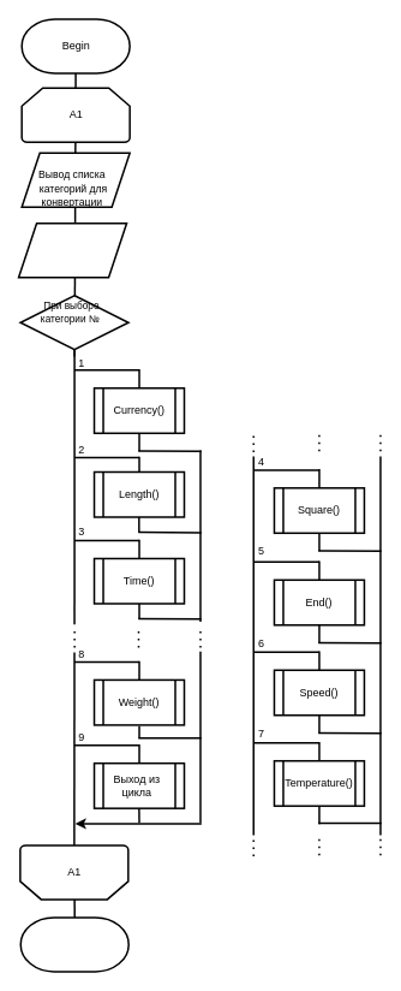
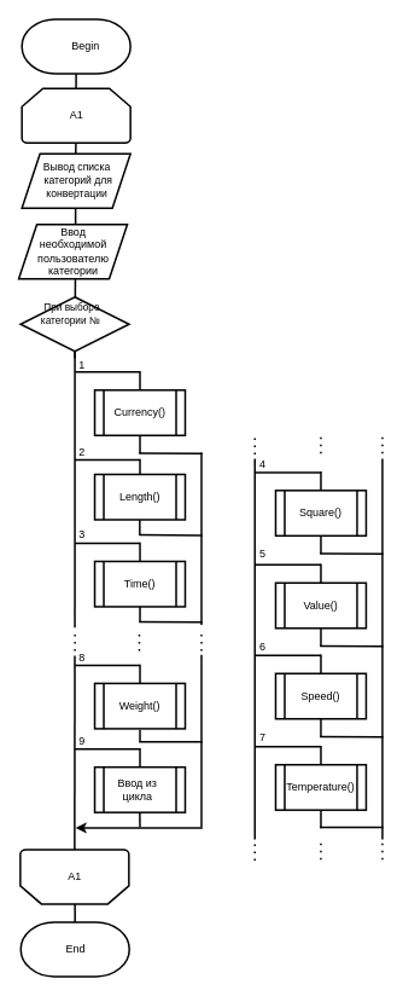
  <mxCell id="0" />
  <mxCell id="1" parent="0" />
  <mxCell id="2" value="" style="endArrow=none;html=1;strokeWidth=2;exitX=0.5;exitY=1;exitDx=0;exitDy=0;" edge="1" parent="1"><mxGeometry width="50" height="50" relative="1" as="geometry"><mxPoint x="154" y="666" as="sourcePoint" /><mxPoint x="154" y="686" as="targetPoint" /></mxGeometry></mxCell>
  <mxCell id="3" value="" style="endArrow=none;html=1;fontSize=11;strokeWidth=2;exitX=0.5;exitY=0;exitDx=0;exitDy=0;exitPerimeter=0;entryX=0.5;entryY=1;entryDx=0;entryDy=0;entryPerimeter=0;" edge="1" parent="1" source="82" target="81"><mxGeometry width="50" height="50" relative="1" as="geometry"><mxPoint x="91.75" y="947" as="sourcePoint" /><mxPoint x="82.75" y="932" as="targetPoint" /></mxGeometry></mxCell>
  <mxCell id="4" value="" style="endArrow=none;html=1;strokeWidth=2;exitX=0.5;exitY=1;exitDx=0;exitDy=0;" edge="1" parent="1"><mxGeometry width="50" height="50" relative="1" as="geometry"><mxPoint x="153.76" y="570" as="sourcePoint" /><mxPoint x="153.76" y="590" as="targetPoint" /></mxGeometry></mxCell>
  <mxCell id="5" value="" style="endArrow=none;html=1;strokeWidth=2;" edge="1" parent="1"><mxGeometry width="50" height="50" relative="1" as="geometry"><mxPoint x="154" y="818" as="sourcePoint" /><mxPoint x="154" y="804.62" as="targetPoint" /></mxGeometry></mxCell>
  <mxCell id="6" value="" style="endArrow=classic;html=1;fontSize=11;strokeWidth=2;" edge="1" parent="1"><mxGeometry width="50" height="50" relative="1" as="geometry"><mxPoint x="223.15" y="913" as="sourcePoint" /><mxPoint x="82.852" y="913" as="targetPoint" /></mxGeometry></mxCell>
  <mxCell id="7" value="" style="endArrow=none;html=1;strokeWidth=2;startArrow=none;exitX=0.502;exitY=0.983;exitDx=0;exitDy=0;exitPerimeter=0;" parent="1" edge="1" target="8" source="17"><mxGeometry width="50" height="50" relative="1" as="geometry"><mxPoint x="84" y="410.75" as="sourcePoint" /><mxPoint x="82" y="17.25" as="targetPoint" /></mxGeometry></mxCell>
  <mxCell id="8" value="" style="strokeWidth=2;html=1;shape=mxgraph.flowchart.terminator;whiteSpace=wrap;" parent="1" vertex="1"><mxGeometry x="23.5" y="20.75" width="120" height="60" as="geometry" /></mxCell>
- <mxCell id="9" value="Begin" style="text;html=1;strokeColor=none;fillColor=none;align=center;verticalAlign=middle;whiteSpace=wrap;rounded=0;" parent="1" vertex="1"><mxGeometry x="64" y="40.75" width="40" height="20" as="geometry" /></mxCell>
+ <mxCell id="9" value="Begin" style="text;html=1;strokeColor=none;fillColor=none;align=center;verticalAlign=middle;whiteSpace=wrap;rounded=0;" parent="1" vertex="1"><mxGeometry x="74" y="40.75" width="40" height="20" as="geometry" /></mxCell>
  <mxCell id="10" value="" style="shape=parallelogram;perimeter=parallelogramPerimeter;whiteSpace=wrap;html=1;fixedSize=1;strokeWidth=2;" parent="1" vertex="1"><mxGeometry x="23.5" y="169.25" width="120" height="60" as="geometry" /></mxCell>
- <mxCell id="11" value="&lt;font style=&quot;font-size: 11.5px&quot;&gt;Вывод списка&lt;br&gt;&amp;nbsp;категорий для конвертации&lt;br&gt;&lt;/font&gt;" style="text;html=1;strokeColor=none;fillColor=none;align=center;verticalAlign=middle;whiteSpace=wrap;rounded=0;strokeWidth=2;" parent="1" vertex="1"><mxGeometry x="26.5" y="199.25" width="104.5" height="20" as="geometry" /></mxCell>
+ <mxCell id="11" value="&lt;font style=&quot;font-size: 11.5px&quot;&gt;Вывод списка&lt;br&gt;&amp;nbsp;категорий для конвертации&lt;br&gt;&lt;/font&gt;" style="text;html=1;strokeColor=none;fillColor=none;align=center;verticalAlign=middle;whiteSpace=wrap;rounded=0;strokeWidth=2;" parent="1" vertex="1"><mxGeometry x="31.5" y="189.25" width="104.5" height="20" as="geometry" /></mxCell>
  <mxCell id="12" style="edgeStyle=orthogonalEdgeStyle;rounded=0;orthogonalLoop=1;jettySize=auto;html=1;exitX=0.5;exitY=1;exitDx=0;exitDy=0;entryX=0.5;entryY=1;entryDx=0;entryDy=0;" parent="1" edge="1"><mxGeometry relative="1" as="geometry"><mxPoint x="278" y="590.68" as="targetPoint" /><mxPoint x="278" y="590.68" as="sourcePoint" /></mxGeometry></mxCell>
  <mxCell id="13" value="" style="strokeWidth=2;html=1;shape=mxgraph.flowchart.loop_limit;whiteSpace=wrap;" vertex="1" parent="1"><mxGeometry x="23.5" y="97.25" width="120" height="60" as="geometry" /></mxCell>
  <mxCell id="14" value="A1&lt;br&gt;" style="text;html=1;strokeColor=none;fillColor=none;align=center;verticalAlign=middle;whiteSpace=wrap;rounded=0;" vertex="1" parent="1"><mxGeometry x="63.5" y="117.25" width="40" height="20" as="geometry" /></mxCell>
  <mxCell id="15" value="" style="shape=parallelogram;perimeter=parallelogramPerimeter;whiteSpace=wrap;html=1;fixedSize=1;strokeWidth=2;" vertex="1" parent="1"><mxGeometry x="20" y="247.25" width="120" height="60" as="geometry" /></mxCell>
+ <mxCell id="16" value="Ввод необходимой пользователю категории" style="text;html=1;strokeColor=none;fillColor=none;align=center;verticalAlign=middle;whiteSpace=wrap;rounded=0;" vertex="1" parent="1"><mxGeometry x="27.75" y="247.25" width="104.5" height="60" as="geometry" /></mxCell>
  <mxCell id="17" value="" style="rhombus;whiteSpace=wrap;html=1;strokeWidth=2;" vertex="1" parent="1"><mxGeometry x="22" y="327.25" width="120" height="60" as="geometry" /></mxCell>
  <mxCell id="18" value="При выборе категории №&amp;nbsp;" style="text;html=1;strokeColor=none;fillColor=none;align=center;verticalAlign=middle;whiteSpace=wrap;rounded=0;fontSize=11;" vertex="1" parent="1"><mxGeometry x="39" y="336.25" width="80" height="20" as="geometry" /></mxCell>
  <mxCell id="19" value="" style="endArrow=none;html=1;strokeWidth=2;startArrow=none;" edge="1" parent="1"><mxGeometry width="50" height="50" relative="1" as="geometry"><mxPoint x="222" y="722" as="sourcePoint" /><mxPoint x="222" y="912" as="targetPoint" /></mxGeometry></mxCell>
  <mxCell id="20" value="" style="endArrow=none;html=1;strokeWidth=2;entryX=0;entryY=1;entryDx=0;entryDy=0;" edge="1" parent="1"><mxGeometry width="50" height="50" relative="1" as="geometry"><mxPoint x="154" y="410" as="sourcePoint" /><mxPoint x="82" y="410" as="targetPoint" /></mxGeometry></mxCell>
  <mxCell id="21" value="" style="endArrow=none;html=1;strokeWidth=2;" edge="1" parent="1"><mxGeometry width="50" height="50" relative="1" as="geometry"><mxPoint x="154" y="439" as="sourcePoint" /><mxPoint x="154" y="409" as="targetPoint" /></mxGeometry></mxCell>
  <mxCell id="22" value="" style="shape=process;whiteSpace=wrap;html=1;backgroundOutline=1;strokeWidth=2;direction=east;" vertex="1" parent="1"><mxGeometry x="104" y="430" width="100" height="50" as="geometry" /></mxCell>
  <mxCell id="23" style="edgeStyle=orthogonalEdgeStyle;rounded=0;orthogonalLoop=1;jettySize=auto;html=1;exitX=0.5;exitY=1;exitDx=0;exitDy=0;strokeWidth=2;" edge="1" parent="1" source="18" target="18"><mxGeometry relative="1" as="geometry" /></mxCell>
  <mxCell id="24" value="" style="endArrow=none;html=1;strokeWidth=2;exitX=0.5;exitY=1;exitDx=0;exitDy=0;exitPerimeter=0;" edge="1" parent="1"><mxGeometry width="50" height="50" relative="1" as="geometry"><mxPoint x="81.75" y="948" as="sourcePoint" /><mxPoint x="82" y="723" as="targetPoint" /></mxGeometry></mxCell>
  <mxCell id="25" value="1" style="text;html=1;strokeColor=none;fillColor=none;align=center;verticalAlign=middle;whiteSpace=wrap;rounded=0;direction=east;" vertex="1" parent="1"><mxGeometry x="70" y="393" width="40" height="20" as="geometry" /></mxCell>
  <mxCell id="26" value="Currency()" style="text;html=1;strokeColor=none;fillColor=none;align=center;verticalAlign=middle;whiteSpace=wrap;rounded=0;direction=east;" vertex="1" parent="1"><mxGeometry x="134" y="445" width="40" height="20" as="geometry" /></mxCell>
  <mxCell id="27" value="" style="endArrow=none;html=1;strokeWidth=2;entryX=0;entryY=1;entryDx=0;entryDy=0;" edge="1" parent="1"><mxGeometry width="50" height="50" relative="1" as="geometry"><mxPoint x="154" y="507" as="sourcePoint" /><mxPoint x="82" y="507" as="targetPoint" /></mxGeometry></mxCell>
  <mxCell id="28" value="" style="endArrow=none;html=1;strokeWidth=2;" edge="1" parent="1"><mxGeometry width="50" height="50" relative="1" as="geometry"><mxPoint x="154" y="536" as="sourcePoint" /><mxPoint x="154" y="506" as="targetPoint" /></mxGeometry></mxCell>
  <mxCell id="29" value="" style="shape=process;whiteSpace=wrap;html=1;backgroundOutline=1;strokeWidth=2;direction=east;" vertex="1" parent="1"><mxGeometry x="104" y="523" width="100" height="50" as="geometry" /></mxCell>
  <mxCell id="30" value="2" style="text;html=1;strokeColor=none;fillColor=none;align=center;verticalAlign=middle;whiteSpace=wrap;rounded=0;direction=east;" vertex="1" parent="1"><mxGeometry x="70" y="489" width="40" height="20" as="geometry" /></mxCell>
  <mxCell id="31" value="Length()" style="text;html=1;strokeColor=none;fillColor=none;align=center;verticalAlign=middle;whiteSpace=wrap;rounded=0;direction=east;" vertex="1" parent="1"><mxGeometry x="134" y="538" width="40" height="20" as="geometry" /></mxCell>
  <mxCell id="32" value="" style="endArrow=none;html=1;strokeWidth=2;entryX=0;entryY=1;entryDx=0;entryDy=0;" edge="1" parent="1"><mxGeometry width="50" height="50" relative="1" as="geometry"><mxPoint x="223" y="500" as="sourcePoint" /><mxPoint x="153" y="499.58" as="targetPoint" /></mxGeometry></mxCell>
  <mxCell id="33" value="" style="endArrow=none;html=1;strokeWidth=2;exitX=0.5;exitY=1;exitDx=0;exitDy=0;" edge="1" parent="1" source="22"><mxGeometry width="50" height="50" relative="1" as="geometry"><mxPoint x="164" y="548" as="sourcePoint" /><mxPoint x="154" y="500" as="targetPoint" /></mxGeometry></mxCell>
  <mxCell id="34" value="" style="endArrow=none;html=1;strokeWidth=2;entryX=0;entryY=1;entryDx=0;entryDy=0;" edge="1" parent="1"><mxGeometry width="50" height="50" relative="1" as="geometry"><mxPoint x="154" y="599" as="sourcePoint" /><mxPoint x="82" y="599" as="targetPoint" /></mxGeometry></mxCell>
  <mxCell id="35" value="" style="endArrow=none;html=1;strokeWidth=2;" edge="1" parent="1"><mxGeometry width="50" height="50" relative="1" as="geometry"><mxPoint x="154" y="628" as="sourcePoint" /><mxPoint x="154" y="598" as="targetPoint" /></mxGeometry></mxCell>
  <mxCell id="36" value="" style="shape=process;whiteSpace=wrap;html=1;backgroundOutline=1;strokeWidth=2;direction=east;" vertex="1" parent="1"><mxGeometry x="104" y="619" width="100" height="50" as="geometry" /></mxCell>
  <mxCell id="37" value="3" style="text;html=1;strokeColor=none;fillColor=none;align=center;verticalAlign=middle;whiteSpace=wrap;rounded=0;direction=east;" vertex="1" parent="1"><mxGeometry x="70" y="580" width="40" height="20" as="geometry" /></mxCell>
  <mxCell id="38" value="Time()" style="text;html=1;strokeColor=none;fillColor=none;align=center;verticalAlign=middle;whiteSpace=wrap;rounded=0;direction=east;" vertex="1" parent="1"><mxGeometry x="134" y="634" width="40" height="20" as="geometry" /></mxCell>
  <mxCell id="39" value="4" style="text;html=1;strokeColor=none;fillColor=none;align=center;verticalAlign=middle;whiteSpace=wrap;rounded=0;direction=east;" vertex="1" parent="1"><mxGeometry x="270" y="502" width="40" height="20" as="geometry" /></mxCell>
  <mxCell id="40" value="" style="endArrow=none;html=1;strokeWidth=2;entryX=0;entryY=1;entryDx=0;entryDy=0;" edge="1" parent="1"><mxGeometry width="50" height="50" relative="1" as="geometry"><mxPoint x="223" y="686" as="sourcePoint" /><mxPoint x="153" y="685.58" as="targetPoint" /></mxGeometry></mxCell>
  <mxCell id="41" value="" style="endArrow=none;html=1;strokeWidth=2;entryX=0;entryY=1;entryDx=0;entryDy=0;" edge="1" parent="1"><mxGeometry width="50" height="50" relative="1" as="geometry"><mxPoint x="354" y="521" as="sourcePoint" /><mxPoint x="282" y="521" as="targetPoint" /></mxGeometry></mxCell>
  <mxCell id="42" value="" style="endArrow=none;html=1;strokeWidth=2;" edge="1" parent="1"><mxGeometry width="50" height="50" relative="1" as="geometry"><mxPoint x="354" y="549.75" as="sourcePoint" /><mxPoint x="354" y="519.75" as="targetPoint" /></mxGeometry></mxCell>
  <mxCell id="43" value="" style="shape=process;whiteSpace=wrap;html=1;backgroundOutline=1;strokeWidth=2;direction=east;" vertex="1" parent="1"><mxGeometry x="304" y="540.75" width="100" height="50" as="geometry" /></mxCell>
  <mxCell id="44" value="Square()" style="text;html=1;strokeColor=none;fillColor=none;align=center;verticalAlign=middle;whiteSpace=wrap;rounded=0;direction=east;" vertex="1" parent="1"><mxGeometry x="334" y="555.75" width="40" height="20" as="geometry" /></mxCell>
  <mxCell id="45" value="5" style="text;html=1;strokeColor=none;fillColor=none;align=center;verticalAlign=middle;whiteSpace=wrap;rounded=0;direction=east;" vertex="1" parent="1"><mxGeometry x="270" y="600.75" width="40" height="20" as="geometry" /></mxCell>
  <mxCell id="46" value="" style="endArrow=none;html=1;strokeWidth=2;entryX=0;entryY=1;entryDx=0;entryDy=0;" edge="1" parent="1"><mxGeometry width="50" height="50" relative="1" as="geometry"><mxPoint x="423" y="610.75" as="sourcePoint" /><mxPoint x="353" y="610.33" as="targetPoint" /></mxGeometry></mxCell>
  <mxCell id="47" value="" style="endArrow=none;html=1;strokeWidth=2;exitX=0.5;exitY=1;exitDx=0;exitDy=0;" edge="1" parent="1" source="43"><mxGeometry width="50" height="50" relative="1" as="geometry"><mxPoint x="364" y="658.75" as="sourcePoint" /><mxPoint x="354" y="610.75" as="targetPoint" /></mxGeometry></mxCell>
  <mxCell id="48" value="" style="endArrow=none;html=1;strokeWidth=2;entryX=0;entryY=1;entryDx=0;entryDy=0;" edge="1" parent="1"><mxGeometry width="50" height="50" relative="1" as="geometry"><mxPoint x="354" y="622.75" as="sourcePoint" /><mxPoint x="282" y="622.75" as="targetPoint" /></mxGeometry></mxCell>
  <mxCell id="49" value="" style="endArrow=none;html=1;strokeWidth=2;" edge="1" parent="1"><mxGeometry width="50" height="50" relative="1" as="geometry"><mxPoint x="354" y="651.75" as="sourcePoint" /><mxPoint x="354" y="621.75" as="targetPoint" /></mxGeometry></mxCell>
  <mxCell id="50" value="" style="shape=process;whiteSpace=wrap;html=1;backgroundOutline=1;strokeWidth=2;direction=east;" vertex="1" parent="1"><mxGeometry x="304" y="642.75" width="100" height="50" as="geometry" /></mxCell>
- <mxCell id="51" value="End()" style="text;html=1;strokeColor=none;fillColor=none;align=center;verticalAlign=middle;whiteSpace=wrap;rounded=0;direction=east;" vertex="1" parent="1"><mxGeometry x="334" y="657.75" width="40" height="20" as="geometry" /></mxCell>
+ <mxCell id="51" value="Value()" style="text;html=1;strokeColor=none;fillColor=none;align=center;verticalAlign=middle;whiteSpace=wrap;rounded=0;direction=east;" vertex="1" parent="1"><mxGeometry x="334" y="657.75" width="40" height="20" as="geometry" /></mxCell>
  <mxCell id="52" value="6" style="text;html=1;strokeColor=none;fillColor=none;align=center;verticalAlign=middle;whiteSpace=wrap;rounded=0;direction=east;" vertex="1" parent="1"><mxGeometry x="270" y="702.75" width="40" height="20" as="geometry" /></mxCell>
  <mxCell id="53" value="" style="endArrow=none;html=1;strokeWidth=2;entryX=0;entryY=1;entryDx=0;entryDy=0;" edge="1" parent="1"><mxGeometry width="50" height="50" relative="1" as="geometry"><mxPoint x="423" y="712.75" as="sourcePoint" /><mxPoint x="353" y="712.33" as="targetPoint" /></mxGeometry></mxCell>
  <mxCell id="54" value="" style="endArrow=none;html=1;strokeWidth=2;exitX=0.5;exitY=1;exitDx=0;exitDy=0;" edge="1" parent="1" source="50"><mxGeometry width="50" height="50" relative="1" as="geometry"><mxPoint x="364" y="760.75" as="sourcePoint" /><mxPoint x="354" y="712.75" as="targetPoint" /></mxGeometry></mxCell>
  <mxCell id="55" value="" style="endArrow=none;html=1;strokeWidth=2;entryX=0;entryY=1;entryDx=0;entryDy=0;" edge="1" parent="1"><mxGeometry width="50" height="50" relative="1" as="geometry"><mxPoint x="354" y="722.75" as="sourcePoint" /><mxPoint x="282" y="722.75" as="targetPoint" /></mxGeometry></mxCell>
  <mxCell id="56" value="" style="endArrow=none;html=1;strokeWidth=2;" edge="1" parent="1"><mxGeometry width="50" height="50" relative="1" as="geometry"><mxPoint x="354" y="751.75" as="sourcePoint" /><mxPoint x="354" y="721.75" as="targetPoint" /></mxGeometry></mxCell>
  <mxCell id="57" value="" style="shape=process;whiteSpace=wrap;html=1;backgroundOutline=1;strokeWidth=2;direction=east;" vertex="1" parent="1"><mxGeometry x="304" y="742.75" width="100" height="50" as="geometry" /></mxCell>
  <mxCell id="58" value="Speed()" style="text;html=1;strokeColor=none;fillColor=none;align=center;verticalAlign=middle;whiteSpace=wrap;rounded=0;direction=east;" vertex="1" parent="1"><mxGeometry x="334" y="757.75" width="40" height="20" as="geometry" /></mxCell>
  <mxCell id="59" value="7" style="text;html=1;strokeColor=none;fillColor=none;align=center;verticalAlign=middle;whiteSpace=wrap;rounded=0;direction=east;" vertex="1" parent="1"><mxGeometry x="270" y="802.75" width="40" height="20" as="geometry" /></mxCell>
  <mxCell id="60" value="" style="endArrow=none;html=1;strokeWidth=2;entryX=0;entryY=1;entryDx=0;entryDy=0;" edge="1" parent="1"><mxGeometry width="50" height="50" relative="1" as="geometry"><mxPoint x="423" y="812.75" as="sourcePoint" /><mxPoint x="353" y="812.33" as="targetPoint" /></mxGeometry></mxCell>
  <mxCell id="61" value="" style="endArrow=none;html=1;strokeWidth=2;exitX=0.5;exitY=1;exitDx=0;exitDy=0;" edge="1" parent="1" source="57"><mxGeometry width="50" height="50" relative="1" as="geometry"><mxPoint x="364" y="860.75" as="sourcePoint" /><mxPoint x="354" y="812.75" as="targetPoint" /></mxGeometry></mxCell>
  <mxCell id="62" value="" style="endArrow=none;html=1;strokeWidth=2;entryX=0;entryY=1;entryDx=0;entryDy=0;" edge="1" parent="1"><mxGeometry width="50" height="50" relative="1" as="geometry"><mxPoint x="354" y="823.37" as="sourcePoint" /><mxPoint x="282" y="823.37" as="targetPoint" /></mxGeometry></mxCell>
  <mxCell id="63" value="" style="endArrow=none;html=1;strokeWidth=2;" edge="1" parent="1"><mxGeometry width="50" height="50" relative="1" as="geometry"><mxPoint x="354" y="852.37" as="sourcePoint" /><mxPoint x="354" y="822.37" as="targetPoint" /></mxGeometry></mxCell>
  <mxCell id="64" value="" style="shape=process;whiteSpace=wrap;html=1;backgroundOutline=1;strokeWidth=2;direction=east;" vertex="1" parent="1"><mxGeometry x="304" y="843.37" width="100" height="50" as="geometry" /></mxCell>
  <mxCell id="65" value="Temperature()" style="text;html=1;strokeColor=none;fillColor=none;align=center;verticalAlign=middle;whiteSpace=wrap;rounded=0;direction=east;" vertex="1" parent="1"><mxGeometry x="334" y="858.37" width="40" height="20" as="geometry" /></mxCell>
  <mxCell id="66" value="8" style="text;html=1;strokeColor=none;fillColor=none;align=center;verticalAlign=middle;whiteSpace=wrap;rounded=0;direction=east;" vertex="1" parent="1"><mxGeometry x="70" y="714.62" width="40" height="20" as="geometry" /></mxCell>
  <mxCell id="67" value="" style="endArrow=none;html=1;strokeWidth=2;entryX=0;entryY=1;entryDx=0;entryDy=0;" edge="1" parent="1"><mxGeometry width="50" height="50" relative="1" as="geometry"><mxPoint x="423" y="912.37" as="sourcePoint" /><mxPoint x="353" y="912.57" as="targetPoint" /></mxGeometry></mxCell>
  <mxCell id="68" value="" style="endArrow=none;html=1;strokeWidth=2;exitX=0.5;exitY=1;exitDx=0;exitDy=0;" edge="1" parent="1" source="64"><mxGeometry width="50" height="50" relative="1" as="geometry"><mxPoint x="364" y="961.37" as="sourcePoint" /><mxPoint x="354" y="913.37" as="targetPoint" /></mxGeometry></mxCell>
  <mxCell id="69" value="" style="endArrow=none;html=1;strokeWidth=2;entryX=0;entryY=1;entryDx=0;entryDy=0;" edge="1" parent="1"><mxGeometry width="50" height="50" relative="1" as="geometry"><mxPoint x="154" y="733.62" as="sourcePoint" /><mxPoint x="82" y="733.62" as="targetPoint" /></mxGeometry></mxCell>
  <mxCell id="70" value="" style="endArrow=none;html=1;strokeWidth=2;" edge="1" parent="1"><mxGeometry width="50" height="50" relative="1" as="geometry"><mxPoint x="154" y="762.62" as="sourcePoint" /><mxPoint x="154" y="732.62" as="targetPoint" /></mxGeometry></mxCell>
  <mxCell id="71" value="" style="shape=process;whiteSpace=wrap;html=1;backgroundOutline=1;strokeWidth=2;direction=east;" vertex="1" parent="1"><mxGeometry x="104" y="753.62" width="100" height="50" as="geometry" /></mxCell>
  <mxCell id="72" value="Weight()" style="text;html=1;strokeColor=none;fillColor=none;align=center;verticalAlign=middle;whiteSpace=wrap;rounded=0;direction=east;" vertex="1" parent="1"><mxGeometry x="134" y="768.62" width="40" height="20" as="geometry" /></mxCell>
  <mxCell id="73" value="" style="endArrow=none;html=1;strokeWidth=2;entryX=0;entryY=1;entryDx=0;entryDy=0;" edge="1" parent="1"><mxGeometry width="50" height="50" relative="1" as="geometry"><mxPoint x="223" y="590.18" as="sourcePoint" /><mxPoint x="153" y="589.76" as="targetPoint" /></mxGeometry></mxCell>
  <mxCell id="74" value="" style="endArrow=none;html=1;strokeWidth=2;" edge="1" parent="1"><mxGeometry width="50" height="50" relative="1" as="geometry"><mxPoint x="154" y="912" as="sourcePoint" /><mxPoint x="153.71" y="885.69" as="targetPoint" /></mxGeometry></mxCell>
  <mxCell id="75" value="" style="endArrow=none;html=1;strokeWidth=2;entryX=0;entryY=1;entryDx=0;entryDy=0;" edge="1" parent="1"><mxGeometry width="50" height="50" relative="1" as="geometry"><mxPoint x="154" y="826" as="sourcePoint" /><mxPoint x="82" y="826" as="targetPoint" /></mxGeometry></mxCell>
  <mxCell id="76" value="" style="endArrow=none;html=1;strokeWidth=2;" edge="1" parent="1"><mxGeometry width="50" height="50" relative="1" as="geometry"><mxPoint x="154" y="855" as="sourcePoint" /><mxPoint x="154" y="825" as="targetPoint" /></mxGeometry></mxCell>
  <mxCell id="77" value="" style="shape=process;whiteSpace=wrap;html=1;backgroundOutline=1;strokeWidth=2;direction=east;" vertex="1" parent="1"><mxGeometry x="104" y="846" width="100" height="50" as="geometry" /></mxCell>
- <mxCell id="78" value="Выход из цикла" style="text;html=1;strokeColor=none;fillColor=none;align=center;verticalAlign=middle;whiteSpace=wrap;rounded=0;direction=east;" vertex="1" parent="1"><mxGeometry x="123" y="861" width="56.5" height="20" as="geometry" /></mxCell>
+ <mxCell id="78" value="Ввод из цикла" style="text;html=1;strokeColor=none;fillColor=none;align=center;verticalAlign=middle;whiteSpace=wrap;rounded=0;direction=east;" vertex="1" parent="1"><mxGeometry x="123" y="861" width="56.5" height="20" as="geometry" /></mxCell>
  <mxCell id="79" value="" style="endArrow=none;html=1;strokeWidth=2;entryX=0;entryY=1;entryDx=0;entryDy=0;" edge="1" parent="1"><mxGeometry width="50" height="50" relative="1" as="geometry"><mxPoint x="223" y="818" as="sourcePoint" /><mxPoint x="153" y="818.2" as="targetPoint" /></mxGeometry></mxCell>
  <mxCell id="80" value="9" style="text;html=1;strokeColor=none;fillColor=none;align=center;verticalAlign=middle;whiteSpace=wrap;rounded=0;direction=east;" vertex="1" parent="1"><mxGeometry x="70" y="807" width="40" height="20" as="geometry" /></mxCell>
  <mxCell id="81" value="A1" style="strokeWidth=2;html=1;shape=mxgraph.flowchart.loop_limit;whiteSpace=wrap;direction=west;" vertex="1" parent="1"><mxGeometry x="21.75" y="937" width="120" height="60" as="geometry" /></mxCell>
  <mxCell id="82" value="" style="strokeWidth=2;html=1;shape=mxgraph.flowchart.terminator;whiteSpace=wrap;" vertex="1" parent="1"><mxGeometry x="22.25" y="1017" width="120" height="60" as="geometry" /></mxCell>
+ <mxCell id="83" value="End" style="text;html=1;strokeColor=none;fillColor=none;align=center;verticalAlign=middle;whiteSpace=wrap;rounded=0;" vertex="1" parent="1"><mxGeometry x="62.75" y="1037" width="40" height="20" as="geometry" /></mxCell>
  <mxCell id="84" value="" style="endArrow=none;html=1;fontSize=11;strokeWidth=2;entryX=0.5;entryY=1;entryDx=0;entryDy=0;" edge="1" parent="1" target="17"><mxGeometry width="50" height="50" relative="1" as="geometry"><mxPoint x="82" y="395" as="sourcePoint" /><mxPoint x="70" y="380.75" as="targetPoint" /></mxGeometry></mxCell>
  <mxCell id="85" value="" style="endArrow=none;dashed=1;html=1;dashPattern=1 3;strokeWidth=2;fontSize=11;" edge="1" parent="1"><mxGeometry width="50" height="50" relative="1" as="geometry"><mxPoint x="153.29" y="717.62" as="sourcePoint" /><mxPoint x="153.29" y="697.62" as="targetPoint" /></mxGeometry></mxCell>
  <mxCell id="86" value="" style="endArrow=none;html=1;strokeWidth=2;startArrow=none;" edge="1" parent="1"><mxGeometry width="50" height="50" relative="1" as="geometry"><mxPoint x="281" y="505.75" as="sourcePoint" /><mxPoint x="281" y="925.75" as="targetPoint" /></mxGeometry></mxCell>
  <mxCell id="87" value="" style="endArrow=none;html=1;strokeWidth=2;startArrow=none;" edge="1" parent="1"><mxGeometry width="50" height="50" relative="1" as="geometry"><mxPoint x="422" y="505.75" as="sourcePoint" /><mxPoint x="422" y="925.75" as="targetPoint" /></mxGeometry></mxCell>
  <mxCell id="88" value="" style="endArrow=none;dashed=1;html=1;dashPattern=1 3;strokeWidth=2;fontSize=11;" edge="1" parent="1"><mxGeometry width="50" height="50" relative="1" as="geometry"><mxPoint x="82.13" y="717.62" as="sourcePoint" /><mxPoint x="82.13" y="697.62" as="targetPoint" /></mxGeometry></mxCell>
  <mxCell id="89" value="" style="endArrow=none;html=1;strokeWidth=2;" edge="1" parent="1"><mxGeometry width="50" height="50" relative="1" as="geometry"><mxPoint x="82" y="692" as="sourcePoint" /><mxPoint x="82.08" y="386.5" as="targetPoint" /></mxGeometry></mxCell>
  <mxCell id="90" value="" style="endArrow=none;dashed=1;html=1;dashPattern=1 3;strokeWidth=2;fontSize=11;" edge="1" parent="1"><mxGeometry width="50" height="50" relative="1" as="geometry"><mxPoint x="222" y="717.62" as="sourcePoint" /><mxPoint x="222" y="697.62" as="targetPoint" /></mxGeometry></mxCell>
  <mxCell id="91" value="" style="endArrow=none;html=1;strokeWidth=2;startArrow=none;" edge="1" parent="1"><mxGeometry width="50" height="50" relative="1" as="geometry"><mxPoint x="222" y="499" as="sourcePoint" /><mxPoint x="222" y="689" as="targetPoint" /></mxGeometry></mxCell>
  <mxCell id="92" value="" style="endArrow=none;dashed=1;html=1;dashPattern=1 3;strokeWidth=2;fontSize=11;" edge="1" parent="1"><mxGeometry width="50" height="50" relative="1" as="geometry"><mxPoint x="281" y="501" as="sourcePoint" /><mxPoint x="281" y="481" as="targetPoint" /></mxGeometry></mxCell>
  <mxCell id="93" value="" style="endArrow=none;dashed=1;html=1;dashPattern=1 3;strokeWidth=2;fontSize=11;" edge="1" parent="1"><mxGeometry width="50" height="50" relative="1" as="geometry"><mxPoint x="353.93" y="500" as="sourcePoint" /><mxPoint x="353.93" y="480" as="targetPoint" /></mxGeometry></mxCell>
  <mxCell id="94" value="" style="endArrow=none;dashed=1;html=1;dashPattern=1 3;strokeWidth=2;fontSize=11;" edge="1" parent="1"><mxGeometry width="50" height="50" relative="1" as="geometry"><mxPoint x="422" y="500" as="sourcePoint" /><mxPoint x="422" y="480" as="targetPoint" /></mxGeometry></mxCell>
  <mxCell id="95" value="" style="endArrow=none;dashed=1;html=1;dashPattern=1 3;strokeWidth=2;fontSize=11;" edge="1" parent="1"><mxGeometry width="50" height="50" relative="1" as="geometry"><mxPoint x="281" y="949" as="sourcePoint" /><mxPoint x="281" y="929" as="targetPoint" /></mxGeometry></mxCell>
  <mxCell id="96" value="" style="endArrow=none;dashed=1;html=1;dashPattern=1 3;strokeWidth=2;fontSize=11;" edge="1" parent="1"><mxGeometry width="50" height="50" relative="1" as="geometry"><mxPoint x="353.93" y="948" as="sourcePoint" /><mxPoint x="353.93" y="928" as="targetPoint" /></mxGeometry></mxCell>
  <mxCell id="97" value="" style="endArrow=none;dashed=1;html=1;dashPattern=1 3;strokeWidth=2;fontSize=11;" edge="1" parent="1"><mxGeometry width="50" height="50" relative="1" as="geometry"><mxPoint x="422" y="948" as="sourcePoint" /><mxPoint x="422" y="928" as="targetPoint" /></mxGeometry></mxCell>
